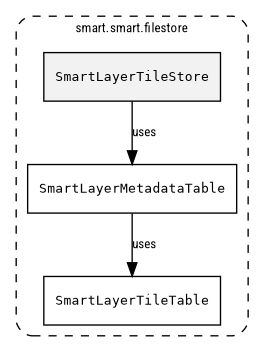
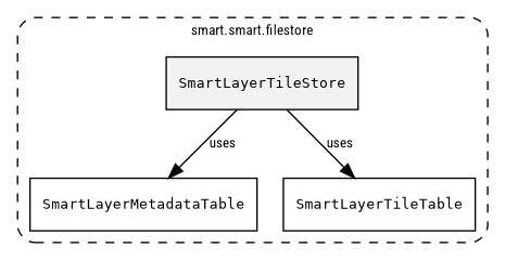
  digraph {
    fontname="Roboto Condensed"
    fontsize=10
    rankdir=TB
    node [fontname="Roboto Condensed" fontsize=10 shape=box]
    edge [fontname="Roboto Condensed" fontsize=10]
    n1 [fillcolor="#0000000D" label=<<font face="monospace"><table align="center" border="0" cellspacing="0" cellpadding="0"><tr><td href="../../../content/packages/nds.smart.filestore.html#SqlDatabase-SmartLayerTileStore" title="SqlDatabase defined in nds.smart.filestore">SmartLayerTileStore</td></tr></table></font>> style=filled]
    n2 [label=<<font face="monospace"><table align="center" border="0" cellspacing="0" cellpadding="0"><tr><td href="../../../content/packages/nds.smart.filestore.html#SqlTable-SmartLayerMetadataTable" title="SqlTable defined in nds.smart.filestore">SmartLayerMetadataTable</td></tr></table></font>>]
    n3 [label=<<font face="monospace"><table align="center" border="0" cellspacing="0" cellpadding="0"><tr><td href="../../../content/packages/nds.smart.filestore.html#SqlTable-SmartLayerTileTable" title="SqlTable defined in nds.smart.filestore">SmartLayerTileTable</td></tr></table></font>>]
    subgraph cluster_1 {
      label="smart.smart.filestore"
      style="dashed, rounded"
      n1
      n2
      n3
    }
    n1 -> n2 [label=uses]
-   n2 -> n3 [label=uses]
+   n1 -> n3 [label=uses]
  }
